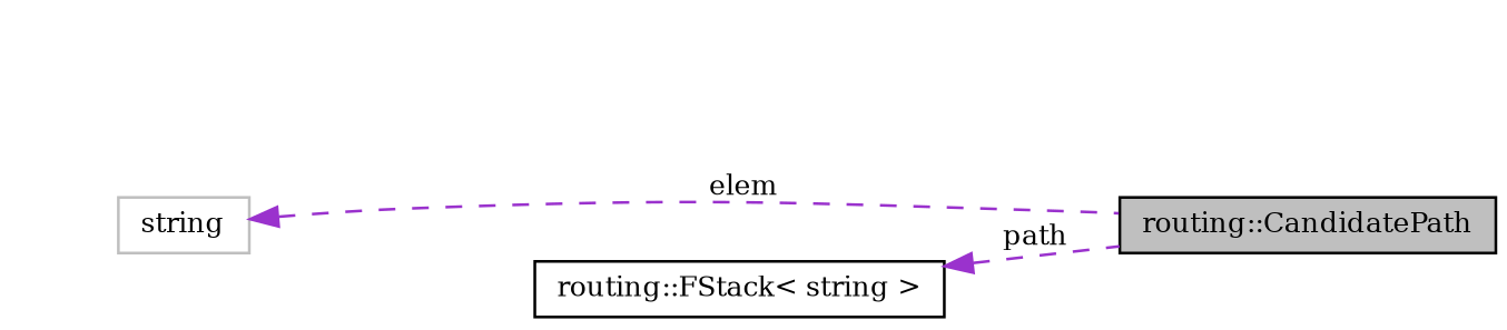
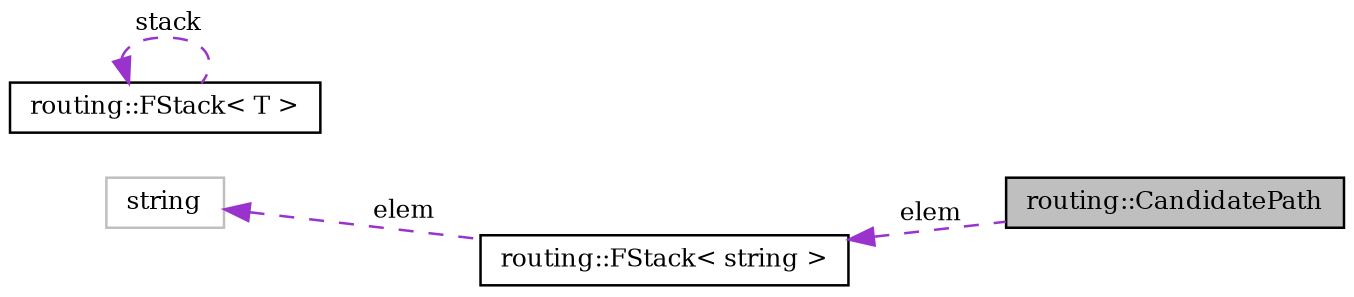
  digraph {
    fontname="DejaVu Serif"
    rankdir=LR
    node [color=black fillcolor=white fontname="DejaVu Serif" fontsize=10 shape=record style=filled]
    edge [color=darkorchid3 dir=back fontname="DejaVu Serif" fontsize=10 labelfontname=Helvetica labelfontsize=10 style=dashed]
    n1 [fillcolor=grey75 fontcolor=black height=0.2 label="routing::CandidatePath" width=0.4]
    n2 [height=0.2 label="routing::FStack\< string \>" width=0.4]
    n3 [color=grey75 height=0.2 label=string width=0.4]
-   n2 -> n1 [label=" path"]
-   n3 -> n1 [label=" elem"]
+   n4 [height=0.2 label="routing::FStack\< T \>" width=0.4]
+   n2 -> n1 [label=" elem"]
+   n3 -> n2 [label=" elem"]
+   n4 -> n4 [label=" stack"]
  }
